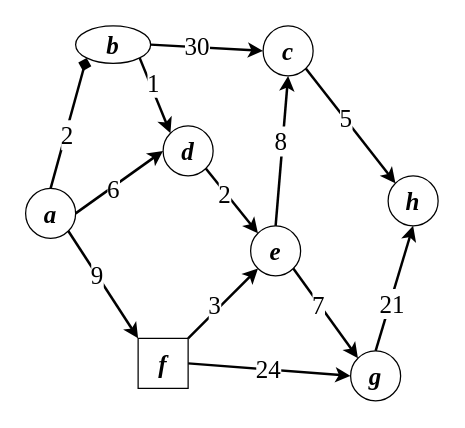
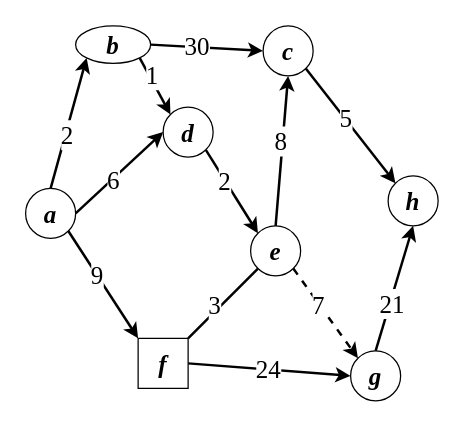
  <mxCell id="0" />
  <mxCell id="1" parent="0" />
- <mxCell id="2" style="edgeStyle=none;rounded=0;orthogonalLoop=1;jettySize=auto;html=1;exitX=0.5;exitY=0;exitDx=0;exitDy=0;entryX=0;entryY=1;entryDx=0;entryDy=0;fontFamily=Times New Roman;fontSize=20;strokeWidth=2;endArrow=diamond;" edge="1" parent="1" source="8" target="13"><mxGeometry relative="1" as="geometry" /></mxCell>
+ <mxCell id="2" style="edgeStyle=none;rounded=0;orthogonalLoop=1;jettySize=auto;html=1;exitX=0.5;exitY=0;exitDx=0;exitDy=0;entryX=0;entryY=1;entryDx=0;entryDy=0;fontFamily=Times New Roman;fontSize=20;strokeWidth=2;" edge="1" parent="1" source="8" target="13"><mxGeometry relative="1" as="geometry" /></mxCell>
  <mxCell id="3" value="2" style="edgeLabel;html=1;align=center;verticalAlign=middle;resizable=0;points=[];fontSize=20;fontFamily=Times New Roman;" vertex="1" connectable="0" parent="2"><mxGeometry x="-0.163" y="-1" relative="1" as="geometry"><mxPoint as="offset" /></mxGeometry></mxCell>
  <mxCell id="4" style="edgeStyle=none;rounded=0;orthogonalLoop=1;jettySize=auto;html=1;exitX=1;exitY=0.5;exitDx=0;exitDy=0;entryX=0;entryY=0.5;entryDx=0;entryDy=0;fontFamily=Times New Roman;fontSize=20;strokeWidth=2;" edge="1" parent="1" source="8" target="19"><mxGeometry relative="1" as="geometry" /></mxCell>
  <mxCell id="5" value="6" style="edgeLabel;html=1;align=center;verticalAlign=middle;resizable=0;points=[];fontSize=20;fontFamily=Times New Roman;" vertex="1" connectable="0" parent="4"><mxGeometry x="-0.17" relative="1" as="geometry"><mxPoint as="offset" /></mxGeometry></mxCell>
  <mxCell id="6" style="edgeStyle=none;rounded=0;orthogonalLoop=1;jettySize=auto;html=1;exitX=1;exitY=1;exitDx=0;exitDy=0;entryX=0;entryY=0;entryDx=0;entryDy=0;fontFamily=Times New Roman;fontSize=20;strokeWidth=2;" edge="1" parent="1" source="8" target="29"><mxGeometry relative="1" as="geometry" /></mxCell>
  <mxCell id="7" value="9" style="edgeLabel;html=1;align=center;verticalAlign=middle;resizable=0;points=[];fontSize=20;fontFamily=Times New Roman;" vertex="1" connectable="0" parent="6"><mxGeometry x="-0.202" relative="1" as="geometry"><mxPoint as="offset" /></mxGeometry></mxCell>
  <mxCell id="8" value="&lt;font face=&quot;Times New Roman&quot; style=&quot;font-size: 20px;&quot;&gt;&lt;b&gt;&lt;i&gt;a&lt;/i&gt;&lt;/b&gt;&lt;/font&gt;" style="ellipse;whiteSpace=wrap;html=1;aspect=fixed;" vertex="1" parent="1"><mxGeometry x="20" y="150" width="40" height="40" as="geometry" /></mxCell>
  <mxCell id="9" style="rounded=0;orthogonalLoop=1;jettySize=auto;html=1;exitX=1;exitY=1;exitDx=0;exitDy=0;entryX=0;entryY=0;entryDx=0;entryDy=0;fontFamily=Times New Roman;fontSize=20;strokeWidth=2;" edge="1" parent="1" source="13" target="19"><mxGeometry relative="1" as="geometry" /></mxCell>
  <mxCell id="10" value="1" style="edgeLabel;html=1;align=center;verticalAlign=middle;resizable=0;points=[];fontSize=20;fontFamily=Times New Roman;" vertex="1" connectable="0" parent="9"><mxGeometry x="-0.362" relative="1" as="geometry"><mxPoint x="2" y="-1" as="offset" /></mxGeometry></mxCell>
  <mxCell id="11" style="edgeStyle=none;rounded=0;orthogonalLoop=1;jettySize=auto;html=1;exitX=1;exitY=0.5;exitDx=0;exitDy=0;entryX=0;entryY=0.5;entryDx=0;entryDy=0;fontFamily=Times New Roman;fontSize=20;strokeWidth=2;" edge="1" parent="1" source="13" target="16"><mxGeometry relative="1" as="geometry" /></mxCell>
  <mxCell id="12" value="30" style="edgeLabel;html=1;align=center;verticalAlign=middle;resizable=0;points=[];fontSize=20;fontFamily=Times New Roman;" vertex="1" connectable="0" parent="11"><mxGeometry x="-0.196" y="1" relative="1" as="geometry"><mxPoint as="offset" /></mxGeometry></mxCell>
  <mxCell id="13" value="&lt;font face=&quot;Times New Roman&quot; style=&quot;font-size: 20px;&quot;&gt;&lt;b&gt;&lt;i&gt;b&lt;/i&gt;&lt;/b&gt;&lt;/font&gt;" style="ellipse;whiteSpace=wrap;html=1;aspect=fixed;" vertex="1" parent="1"><mxGeometry x="60" y="20" width="60" height="30" as="geometry" /></mxCell>
  <mxCell id="14" style="edgeStyle=none;rounded=0;orthogonalLoop=1;jettySize=auto;html=1;exitX=1;exitY=1;exitDx=0;exitDy=0;entryX=0;entryY=0;entryDx=0;entryDy=0;fontFamily=Times New Roman;fontSize=20;strokeWidth=2;" edge="1" parent="1" source="16" target="33"><mxGeometry relative="1" as="geometry" /></mxCell>
  <mxCell id="15" value="5" style="edgeLabel;html=1;align=center;verticalAlign=middle;resizable=0;points=[];fontSize=20;fontFamily=Times New Roman;" vertex="1" connectable="0" parent="14"><mxGeometry x="-0.144" y="2" relative="1" as="geometry"><mxPoint x="-1" as="offset" /></mxGeometry></mxCell>
  <mxCell id="16" value="&lt;font face=&quot;Times New Roman&quot; style=&quot;font-size: 20px;&quot;&gt;&lt;b&gt;&lt;i&gt;c&lt;/i&gt;&lt;/b&gt;&lt;/font&gt;" style="ellipse;whiteSpace=wrap;html=1;aspect=fixed;" vertex="1" parent="1"><mxGeometry x="210" y="20" width="40" height="40" as="geometry" /></mxCell>
  <mxCell id="17" style="edgeStyle=none;rounded=0;orthogonalLoop=1;jettySize=auto;html=1;exitX=1;exitY=1;exitDx=0;exitDy=0;entryX=0;entryY=0;entryDx=0;entryDy=0;fontFamily=Times New Roman;fontSize=20;strokeWidth=2;" edge="1" parent="1" source="19" target="24"><mxGeometry relative="1" as="geometry" /></mxCell>
  <mxCell id="18" value="2" style="edgeLabel;html=1;align=center;verticalAlign=middle;resizable=0;points=[];fontSize=20;fontFamily=Times New Roman;" vertex="1" connectable="0" parent="17"><mxGeometry x="-0.283" y="-1" relative="1" as="geometry"><mxPoint as="offset" /></mxGeometry></mxCell>
- <mxCell id="19" value="&lt;font face=&quot;Times New Roman&quot; style=&quot;font-size: 20px;&quot;&gt;&lt;b&gt;&lt;i&gt;d&lt;/i&gt;&lt;/b&gt;&lt;/font&gt;" style="ellipse;whiteSpace=wrap;html=1;aspect=fixed;" vertex="1" parent="1"><mxGeometry x="130" y="100" width="40" height="40" as="geometry" /></mxCell>
+ <mxCell id="19" value="&lt;font face=&quot;Times New Roman&quot; style=&quot;font-size: 20px;&quot;&gt;&lt;b&gt;&lt;i&gt;d&lt;/i&gt;&lt;/b&gt;&lt;/font&gt;" style="ellipse;whiteSpace=wrap;html=1;aspect=fixed;" vertex="1" parent="1"><mxGeometry x="130" y="85" width="40" height="40" as="geometry" /></mxCell>
  <mxCell id="20" style="edgeStyle=none;rounded=0;orthogonalLoop=1;jettySize=auto;html=1;exitX=0.5;exitY=0;exitDx=0;exitDy=0;entryX=0.5;entryY=1;entryDx=0;entryDy=0;fontFamily=Times New Roman;fontSize=20;strokeWidth=2;" edge="1" parent="1" source="24" target="16"><mxGeometry relative="1" as="geometry" /></mxCell>
  <mxCell id="21" value="8" style="edgeLabel;html=1;align=center;verticalAlign=middle;resizable=0;points=[];fontSize=20;fontFamily=Times New Roman;" vertex="1" connectable="0" parent="20"><mxGeometry x="0.145" y="2" relative="1" as="geometry"><mxPoint as="offset" /></mxGeometry></mxCell>
- <mxCell id="22" style="edgeStyle=none;rounded=0;orthogonalLoop=1;jettySize=auto;html=1;exitX=1;exitY=1;exitDx=0;exitDy=0;entryX=0;entryY=0;entryDx=0;entryDy=0;fontFamily=Times New Roman;fontSize=20;strokeWidth=2;" edge="1" parent="1" source="24" target="32"><mxGeometry relative="1" as="geometry" /></mxCell>
+ <mxCell id="22" style="edgeStyle=none;rounded=0;orthogonalLoop=1;jettySize=auto;html=1;exitX=1;exitY=1;exitDx=0;exitDy=0;entryX=0;entryY=0;entryDx=0;entryDy=0;fontFamily=Times New Roman;fontSize=20;strokeWidth=2;dashed=1;" edge="1" parent="1" source="24" target="32"><mxGeometry relative="1" as="geometry" /></mxCell>
  <mxCell id="23" value="7" style="edgeLabel;html=1;align=center;verticalAlign=middle;resizable=0;points=[];fontSize=20;fontFamily=Times New Roman;" vertex="1" connectable="0" parent="22"><mxGeometry x="-0.236" y="-1" relative="1" as="geometry"><mxPoint as="offset" /></mxGeometry></mxCell>
  <mxCell id="24" value="&lt;font face=&quot;Times New Roman&quot; style=&quot;font-size: 20px;&quot;&gt;&lt;b&gt;&lt;i&gt;e&lt;/i&gt;&lt;/b&gt;&lt;/font&gt;" style="ellipse;whiteSpace=wrap;html=1;aspect=fixed;" vertex="1" parent="1"><mxGeometry x="200" y="180" width="40" height="40" as="geometry" /></mxCell>
- <mxCell id="25" style="edgeStyle=none;rounded=0;orthogonalLoop=1;jettySize=auto;html=1;exitX=1;exitY=0;exitDx=0;exitDy=0;entryX=0;entryY=1;entryDx=0;entryDy=0;fontFamily=Times New Roman;fontSize=20;strokeWidth=2;" edge="1" parent="1" source="29" target="24"><mxGeometry relative="1" as="geometry" /></mxCell>
+ <mxCell id="25" style="edgeStyle=none;rounded=0;orthogonalLoop=1;jettySize=auto;html=1;exitX=1;exitY=0;exitDx=0;exitDy=0;entryX=0;entryY=1;entryDx=0;entryDy=0;fontFamily=Times New Roman;fontSize=20;strokeWidth=2;endArrow=none;" edge="1" parent="1" source="29" target="24"><mxGeometry relative="1" as="geometry" /></mxCell>
  <mxCell id="26" value="3" style="edgeLabel;html=1;align=center;verticalAlign=middle;resizable=0;points=[];fontSize=20;fontFamily=Times New Roman;" vertex="1" connectable="0" parent="25"><mxGeometry x="-0.142" y="5" relative="1" as="geometry"><mxPoint as="offset" /></mxGeometry></mxCell>
  <mxCell id="27" style="edgeStyle=none;rounded=0;orthogonalLoop=1;jettySize=auto;html=1;exitX=1;exitY=0.5;exitDx=0;exitDy=0;entryX=0;entryY=0.5;entryDx=0;entryDy=0;fontFamily=Times New Roman;fontSize=20;strokeWidth=2;" edge="1" parent="1" source="29" target="32"><mxGeometry relative="1" as="geometry" /></mxCell>
  <mxCell id="28" value="24" style="edgeLabel;html=1;align=center;verticalAlign=middle;resizable=0;points=[];fontSize=20;fontFamily=Times New Roman;" vertex="1" connectable="0" parent="27"><mxGeometry x="-0.35" y="2" relative="1" as="geometry"><mxPoint x="21" y="2" as="offset" /></mxGeometry></mxCell>
  <mxCell id="29" value="&lt;font face=&quot;Times New Roman&quot; style=&quot;font-size: 20px;&quot;&gt;&lt;b&gt;&lt;i&gt;f&lt;/i&gt;&lt;/b&gt;&lt;/font&gt;" style="whiteSpace=wrap;html=1;aspect=fixed;rounded=0;" vertex="1" parent="1"><mxGeometry x="110" y="270" width="40" height="40" as="geometry" /></mxCell>
  <mxCell id="30" style="edgeStyle=none;rounded=0;orthogonalLoop=1;jettySize=auto;html=1;exitX=0.5;exitY=0;exitDx=0;exitDy=0;entryX=0.5;entryY=1;entryDx=0;entryDy=0;fontFamily=Times New Roman;fontSize=20;strokeWidth=2;" edge="1" parent="1" source="32" target="33"><mxGeometry relative="1" as="geometry" /></mxCell>
  <mxCell id="31" value="21" style="edgeLabel;html=1;align=center;verticalAlign=middle;resizable=0;points=[];fontSize=20;fontFamily=Times New Roman;" vertex="1" connectable="0" parent="30"><mxGeometry x="-0.206" y="-1" relative="1" as="geometry"><mxPoint as="offset" /></mxGeometry></mxCell>
  <mxCell id="32" value="&lt;font face=&quot;Times New Roman&quot; style=&quot;font-size: 20px;&quot;&gt;&lt;b&gt;&lt;i&gt;g&lt;/i&gt;&lt;/b&gt;&lt;/font&gt;" style="ellipse;whiteSpace=wrap;html=1;aspect=fixed;" vertex="1" parent="1"><mxGeometry x="280" y="280" width="40" height="40" as="geometry" /></mxCell>
  <mxCell id="33" value="&lt;font face=&quot;Times New Roman&quot; style=&quot;font-size: 20px;&quot;&gt;&lt;b&gt;&lt;i&gt;h&lt;/i&gt;&lt;/b&gt;&lt;/font&gt;" style="ellipse;whiteSpace=wrap;html=1;aspect=fixed;" vertex="1" parent="1"><mxGeometry x="310" y="140" width="40" height="40" as="geometry" /></mxCell>
